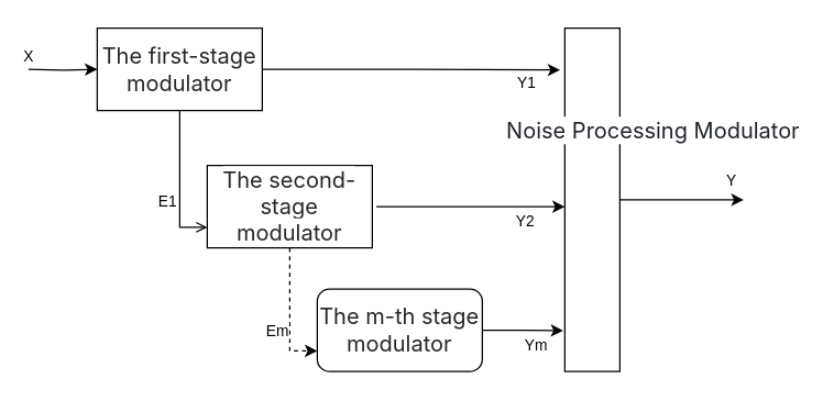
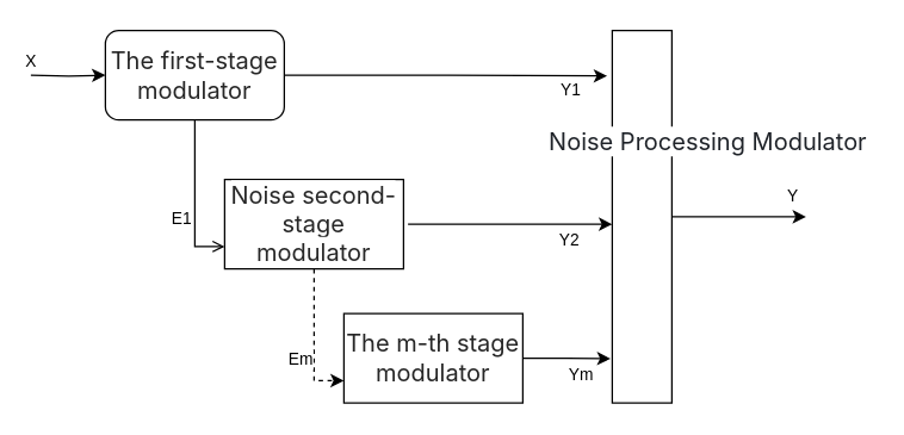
  <mxCell id="0" />
  <mxCell id="1" parent="0" />
  <mxCell id="2" style="edgeStyle=orthogonalEdgeStyle;rounded=0;orthogonalLoop=1;jettySize=auto;html=1;exitX=0.5;exitY=1;exitDx=0;exitDy=0;entryX=0;entryY=0.75;entryDx=0;entryDy=0;endArrow=open;" parent="1" source="6" target="9" edge="1"><mxGeometry relative="1" as="geometry" /></mxCell>
  <mxCell id="3" value="E1" style="edgeLabel;html=1;align=center;verticalAlign=middle;resizable=0;points=[];" parent="2" vertex="1" connectable="0"><mxGeometry x="0.245" y="-2" relative="1" as="geometry"><mxPoint x="-8" as="offset" /></mxGeometry></mxCell>
  <mxCell id="4" style="edgeStyle=orthogonalEdgeStyle;rounded=0;orthogonalLoop=1;jettySize=auto;html=1;exitX=0;exitY=0.5;exitDx=0;exitDy=0;entryX=0;entryY=0.5;entryDx=0;entryDy=0;" parent="1" target="6" edge="1"><mxGeometry relative="1" as="geometry"><mxPoint x="20" y="50" as="sourcePoint" /></mxGeometry></mxCell>
  <mxCell id="5" value="X" style="edgeLabel;html=1;align=center;verticalAlign=middle;resizable=0;points=[];" parent="4" vertex="1" connectable="0"><mxGeometry x="-0.408" y="-1" relative="1" as="geometry"><mxPoint x="-15" y="-11" as="offset" /></mxGeometry></mxCell>
- <mxCell id="6" value="&lt;span style=&quot;color: rgba(0, 0, 0, 0.85); font-family: Inter, -apple-system, BlinkMacSystemFont, &amp;quot;Segoe UI&amp;quot;, &amp;quot;SF Pro SC&amp;quot;, &amp;quot;SF Pro Display&amp;quot;, &amp;quot;SF Pro Icons&amp;quot;, &amp;quot;PingFang SC&amp;quot;, &amp;quot;Hiragino Sans GB&amp;quot;, &amp;quot;Microsoft YaHei&amp;quot;, &amp;quot;Helvetica Neue&amp;quot;, Helvetica, Arial, sans-serif; font-size: 16px; text-align: start; background-color: rgb(255, 255, 255);&quot;&gt;The first-stage modulator&lt;/span&gt;" style="rounded=0;whiteSpace=wrap;html=1;" parent="1" vertex="1"><mxGeometry x="70" y="20" width="120" height="60" as="geometry" /></mxCell>
+ <mxCell id="6" value="&lt;span style=&quot;color: rgba(0, 0, 0, 0.85); font-family: Inter, -apple-system, BlinkMacSystemFont, &amp;quot;Segoe UI&amp;quot;, &amp;quot;SF Pro SC&amp;quot;, &amp;quot;SF Pro Display&amp;quot;, &amp;quot;SF Pro Icons&amp;quot;, &amp;quot;PingFang SC&amp;quot;, &amp;quot;Hiragino Sans GB&amp;quot;, &amp;quot;Microsoft YaHei&amp;quot;, &amp;quot;Helvetica Neue&amp;quot;, Helvetica, Arial, sans-serif; font-size: 16px; text-align: start; background-color: rgb(255, 255, 255);&quot;&gt;The first-stage modulator&lt;/span&gt;" style="whiteSpace=wrap;html=1;rounded=1;" parent="1" vertex="1"><mxGeometry x="70" y="20" width="120" height="60" as="geometry" /></mxCell>
  <mxCell id="7" style="edgeStyle=orthogonalEdgeStyle;rounded=0;orthogonalLoop=1;jettySize=auto;html=1;exitX=0.5;exitY=1;exitDx=0;exitDy=0;entryX=0;entryY=0.75;entryDx=0;entryDy=0;dashed=1;" parent="1" source="9" target="10" edge="1"><mxGeometry relative="1" as="geometry" /></mxCell>
  <mxCell id="8" value="Em" style="edgeLabel;html=1;align=center;verticalAlign=middle;resizable=0;points=[];" parent="7" vertex="1" connectable="0"><mxGeometry x="0.124" relative="1" as="geometry"><mxPoint x="-10" y="7" as="offset" /></mxGeometry></mxCell>
- <mxCell id="9" value="&lt;span style=&quot;color: rgba(0, 0, 0, 0.85); font-family: Inter, -apple-system, BlinkMacSystemFont, &amp;quot;Segoe UI&amp;quot;, &amp;quot;SF Pro SC&amp;quot;, &amp;quot;SF Pro Display&amp;quot;, &amp;quot;SF Pro Icons&amp;quot;, &amp;quot;PingFang SC&amp;quot;, &amp;quot;Hiragino Sans GB&amp;quot;, &amp;quot;Microsoft YaHei&amp;quot;, &amp;quot;Helvetica Neue&amp;quot;, Helvetica, Arial, sans-serif; font-size: 16px; text-align: start; background-color: rgb(255, 255, 255);&quot;&gt;The second- stage modulator&lt;/span&gt;" style="rounded=0;whiteSpace=wrap;html=1;" parent="1" vertex="1"><mxGeometry x="150" y="120" width="120" height="60" as="geometry" /></mxCell>
- <mxCell id="10" value="&lt;span style=&quot;color: rgba(0, 0, 0, 0.85); font-family: Inter, -apple-system, BlinkMacSystemFont, &amp;quot;Segoe UI&amp;quot;, &amp;quot;SF Pro SC&amp;quot;, &amp;quot;SF Pro Display&amp;quot;, &amp;quot;SF Pro Icons&amp;quot;, &amp;quot;PingFang SC&amp;quot;, &amp;quot;Hiragino Sans GB&amp;quot;, &amp;quot;Microsoft YaHei&amp;quot;, &amp;quot;Helvetica Neue&amp;quot;, Helvetica, Arial, sans-serif; font-size: 16px; text-align: start; background-color: rgb(255, 255, 255);&quot;&gt;The m-th stage modulator&lt;/span&gt;" style="whiteSpace=wrap;html=1;rounded=1;" parent="1" vertex="1"><mxGeometry x="230" y="210" width="120" height="60" as="geometry" /></mxCell>
+ <mxCell id="9" value="&lt;span style=&quot;color: rgba(0, 0, 0, 0.85); font-family: Inter, -apple-system, BlinkMacSystemFont, &amp;quot;Segoe UI&amp;quot;, &amp;quot;SF Pro SC&amp;quot;, &amp;quot;SF Pro Display&amp;quot;, &amp;quot;SF Pro Icons&amp;quot;, &amp;quot;PingFang SC&amp;quot;, &amp;quot;Hiragino Sans GB&amp;quot;, &amp;quot;Microsoft YaHei&amp;quot;, &amp;quot;Helvetica Neue&amp;quot;, Helvetica, Arial, sans-serif; font-size: 16px; text-align: start; background-color: rgb(255, 255, 255);&quot;&gt;Noise second- stage modulator&lt;/span&gt;" style="rounded=0;whiteSpace=wrap;html=1;" parent="1" vertex="1"><mxGeometry x="150" y="120" width="120" height="60" as="geometry" /></mxCell>
+ <mxCell id="10" value="&lt;span style=&quot;color: rgba(0, 0, 0, 0.85); font-family: Inter, -apple-system, BlinkMacSystemFont, &amp;quot;Segoe UI&amp;quot;, &amp;quot;SF Pro SC&amp;quot;, &amp;quot;SF Pro Display&amp;quot;, &amp;quot;SF Pro Icons&amp;quot;, &amp;quot;PingFang SC&amp;quot;, &amp;quot;Hiragino Sans GB&amp;quot;, &amp;quot;Microsoft YaHei&amp;quot;, &amp;quot;Helvetica Neue&amp;quot;, Helvetica, Arial, sans-serif; font-size: 16px; text-align: start; background-color: rgb(255, 255, 255);&quot;&gt;The m-th stage modulator&lt;/span&gt;" style="rounded=0;whiteSpace=wrap;html=1;" parent="1" vertex="1"><mxGeometry x="230" y="210" width="120" height="60" as="geometry" /></mxCell>
  <mxCell id="11" style="edgeStyle=orthogonalEdgeStyle;rounded=0;orthogonalLoop=1;jettySize=auto;html=1;exitX=1;exitY=0.5;exitDx=0;exitDy=0;" parent="1" source="13" edge="1"><mxGeometry relative="1" as="geometry"><mxPoint x="540" y="145" as="targetPoint" /></mxGeometry></mxCell>
  <mxCell id="12" value="Y" style="edgeLabel;html=1;align=center;verticalAlign=middle;resizable=0;points=[];" parent="11" vertex="1" connectable="0"><mxGeometry x="0.314" y="1" relative="1" as="geometry"><mxPoint x="22" y="-14" as="offset" /></mxGeometry></mxCell>
  <mxCell id="13" value="" style="rounded=0;whiteSpace=wrap;html=1;" parent="1" vertex="1"><mxGeometry x="410" y="20" width="40" height="250" as="geometry" /></mxCell>
  <mxCell id="14" style="edgeStyle=orthogonalEdgeStyle;rounded=0;orthogonalLoop=1;jettySize=auto;html=1;exitX=1;exitY=0.5;exitDx=0;exitDy=0;entryX=-0.029;entryY=0.881;entryDx=0;entryDy=0;entryPerimeter=0;" parent="1" source="10" target="13" edge="1"><mxGeometry relative="1" as="geometry" /></mxCell>
  <mxCell id="15" value="Ym" style="edgeLabel;html=1;align=center;verticalAlign=middle;resizable=0;points=[];" parent="14" vertex="1" connectable="0"><mxGeometry x="0.312" y="-2" relative="1" as="geometry"><mxPoint y="8" as="offset" /></mxGeometry></mxCell>
  <mxCell id="16" style="edgeStyle=orthogonalEdgeStyle;rounded=0;orthogonalLoop=1;jettySize=auto;html=1;exitX=1;exitY=0.5;exitDx=0;exitDy=0;entryX=-0.086;entryY=0.122;entryDx=0;entryDy=0;entryPerimeter=0;" parent="1" source="6" target="13" edge="1"><mxGeometry relative="1" as="geometry" /></mxCell>
  <mxCell id="17" value="Y1" style="edgeLabel;html=1;align=center;verticalAlign=middle;resizable=0;points=[];" parent="16" vertex="1" connectable="0"><mxGeometry x="0.429" y="-4" relative="1" as="geometry"><mxPoint x="37" y="5" as="offset" /></mxGeometry></mxCell>
  <mxCell id="18" value="" style="endArrow=classic;html=1;rounded=0;" parent="1" edge="1"><mxGeometry width="50" height="50" relative="1" as="geometry"><mxPoint x="273" y="150" as="sourcePoint" /><mxPoint x="410" y="150" as="targetPoint" /><Array as="points" /></mxGeometry></mxCell>
  <mxCell id="19" value="Y2" style="edgeLabel;html=1;align=center;verticalAlign=middle;resizable=0;points=[];" parent="18" vertex="1" connectable="0"><mxGeometry x="0.371" y="-2" relative="1" as="geometry"><mxPoint x="13" y="8" as="offset" /></mxGeometry></mxCell>
  <mxCell id="20" value="&lt;span style=&quot;color: rgb(31, 35, 41); font-family: Inter, -apple-system, BlinkMacSystemFont, &amp;quot;Segoe UI&amp;quot;, &amp;quot;SF Pro SC&amp;quot;, &amp;quot;SF Pro Display&amp;quot;, &amp;quot;SF Pro Icons&amp;quot;, &amp;quot;PingFang SC&amp;quot;, &amp;quot;Hiragino Sans GB&amp;quot;, &amp;quot;Microsoft YaHei&amp;quot;, &amp;quot;Helvetica Neue&amp;quot;, Helvetica, Arial, sans-serif; font-size: medium; text-align: start; white-space-collapse: preserve; background-color: rgb(255, 255, 255);&quot;&gt;Noise Processing Modulator&lt;/span&gt;" style="text;html=1;align=center;verticalAlign=middle;resizable=0;points=[];autosize=1;strokeColor=none;fillColor=none;" parent="1" vertex="1"><mxGeometry x="364" y="80" width="220" height="30" as="geometry" /></mxCell>
